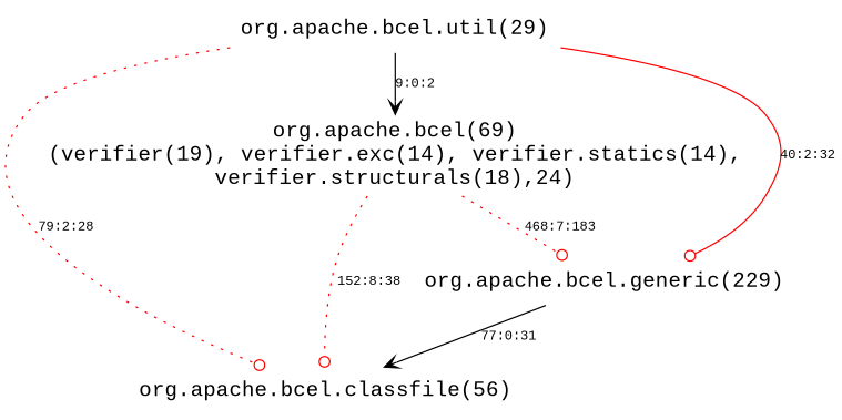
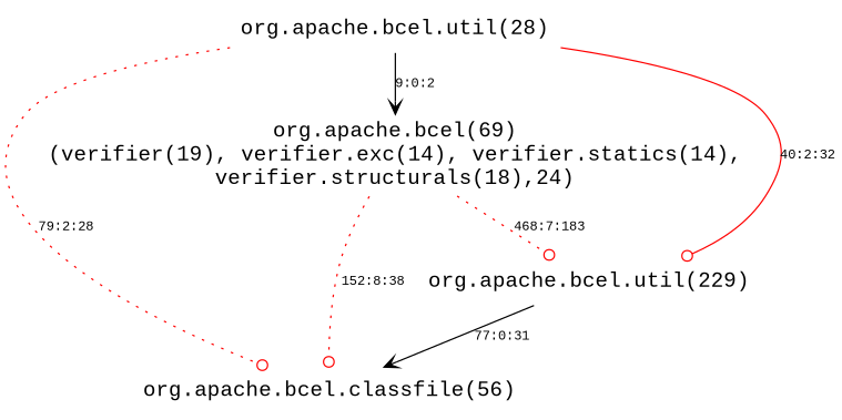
  digraph {
    fontname="Liberation Mono"
    node [fontname="Liberation Mono" fontsize=16 shape=plaintext]
    edge [arrowhead=odot color=red fontname="Liberation Mono" fontsize=10 style=dotted]
    n1 [label="org.apache.bcel(69)\n(verifier(19), verifier.exc(14), verifier.statics(14),\nverifier.structurals(18),24)"]
    n2 [label="org.apache.bcel.classfile(56)"]
-   n3 [label="org.apache.bcel.generic(229)"]
-   n4 [label="org.apache.bcel.util(29)"]
+   n3 [label="org.apache.bcel.util(229)"]
+   n4 [label="org.apache.bcel.util(28)"]
    n1 -> n2 [label="152:8:38"]
    n1 -> n3 [label="468:7:183"]
    n3 -> n2 [arrowhead=vee color=black label="77:0:31" style=""]
    n4 -> n1 [arrowhead=vee color=black label="9:0:2" style=""]
    n4 -> n2 [label="79:2:28"]
    n4 -> n3 [label="40:2:32" style=solid]
  }
